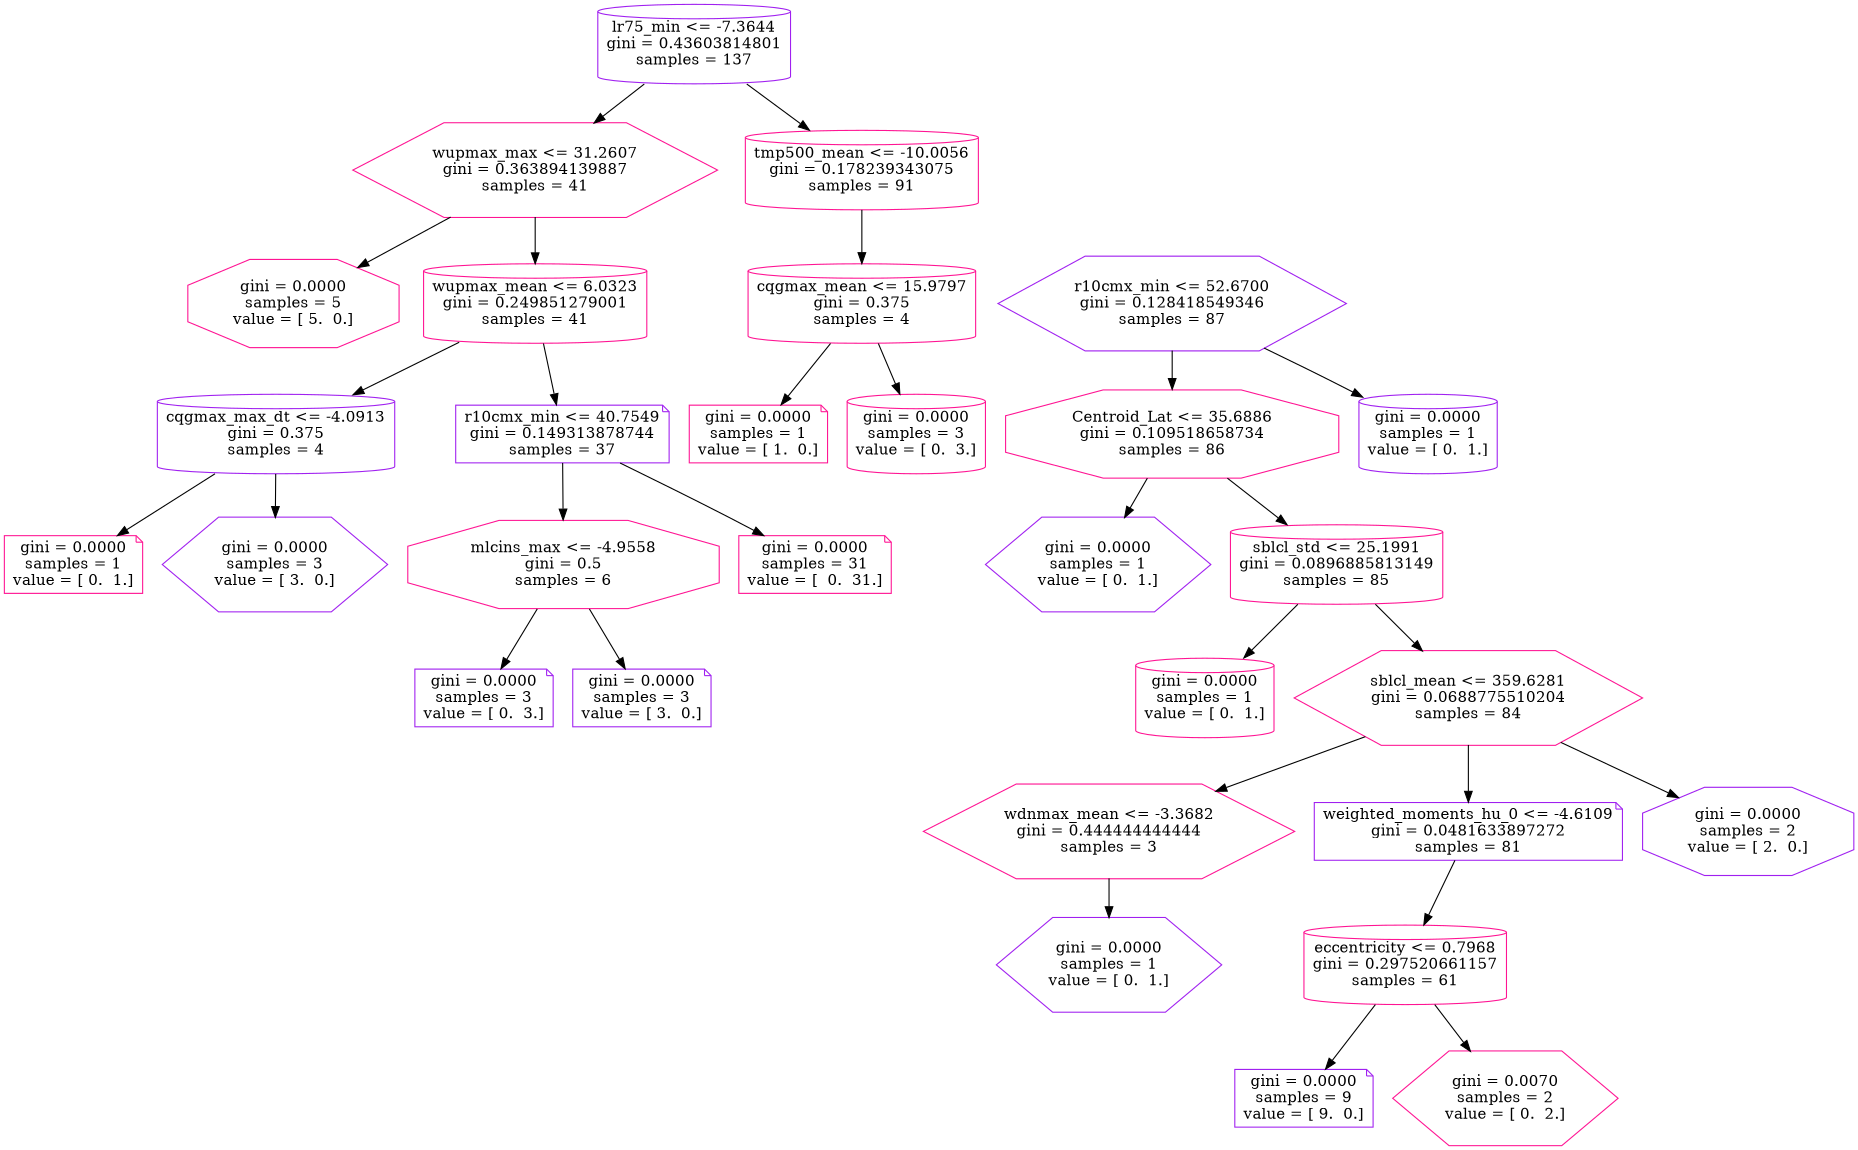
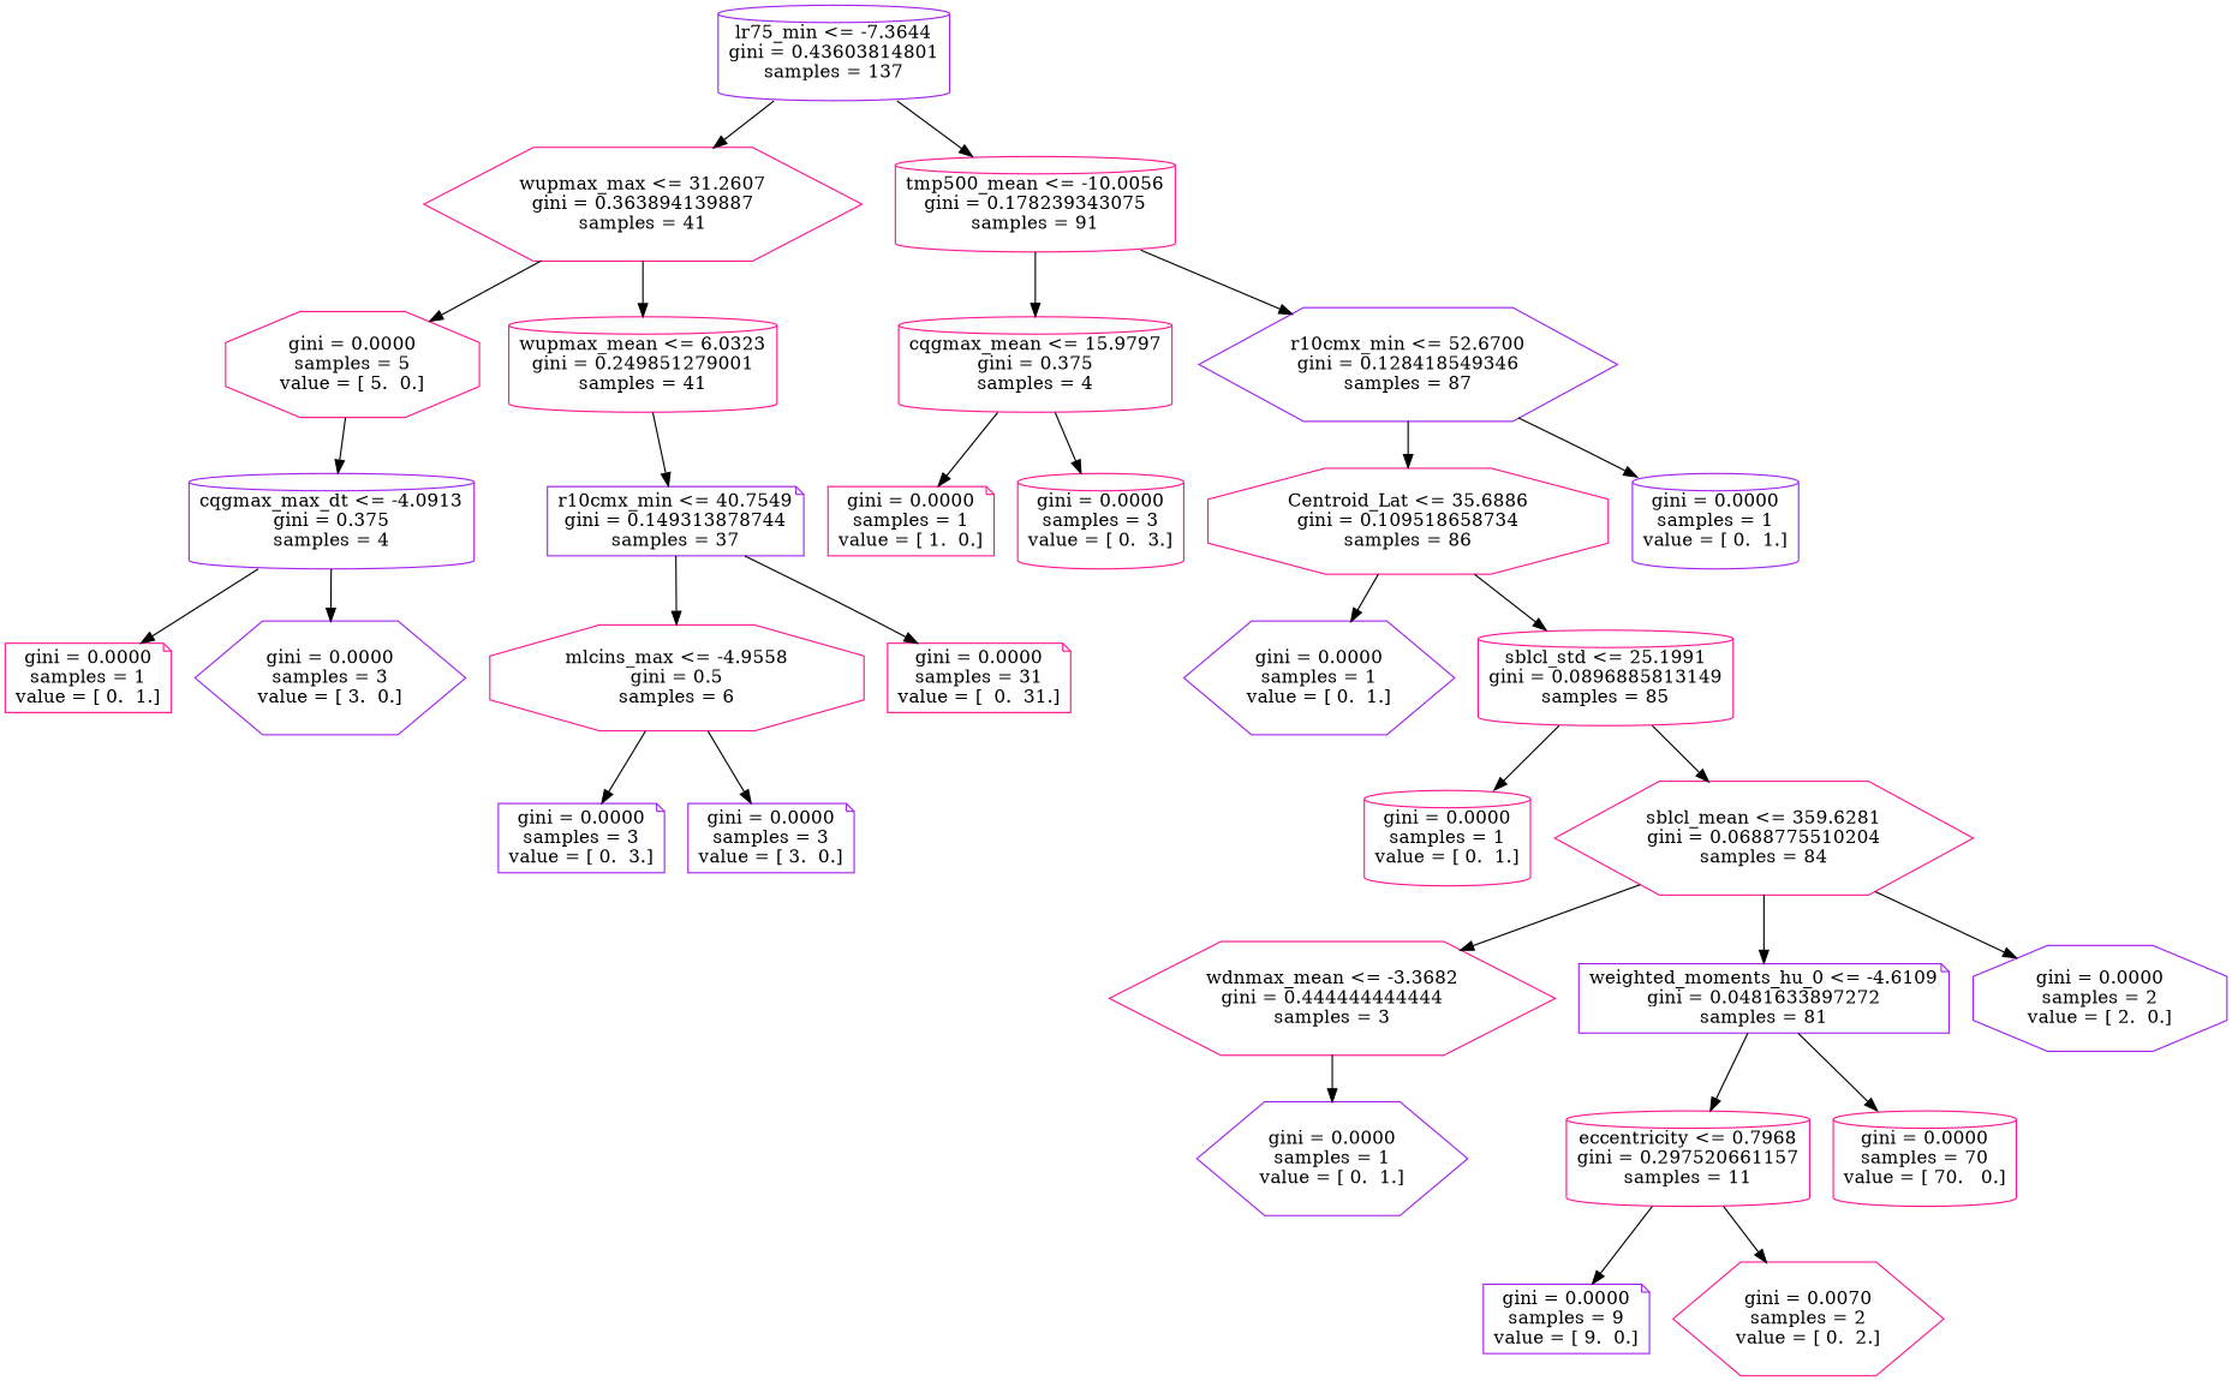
  digraph {
    node [color=deeppink shape=cylinder]
    n1 [color=purple label="lr75_min <= -7.3644\ngini = 0.43603814801\nsamples = 137"]
    n2 [label="wupmax_max <= 31.2607\ngini = 0.363894139887\nsamples = 41" shape=hexagon]
    n3 [label="tmp500_mean <= -10.0056\ngini = 0.178239343075\nsamples = 91"]
    n4 [label="wupmax_mean <= 6.0323\ngini = 0.249851279001\nsamples = 41"]
    n5 [label="gini = 0.0000\nsamples = 5\nvalue = [ 5.  0.]" shape=octagon]
    n6 [label="cqgmax_mean <= 15.9797\ngini = 0.375\nsamples = 4"]
    n7 [color=purple label="r10cmx_min <= 52.6700\ngini = 0.128418549346\nsamples = 87" shape=hexagon]
    n8 [color=purple label="cqgmax_max_dt <= -4.0913\ngini = 0.375\nsamples = 4"]
    n9 [color=purple label="r10cmx_min <= 40.7549\ngini = 0.149313878744\nsamples = 37" shape=note]
    n10 [label="gini = 0.0000\nsamples = 1\nvalue = [ 0.  1.]" shape=note]
    n11 [color=purple label="gini = 0.0000\nsamples = 3\nvalue = [ 3.  0.]" shape=hexagon]
    n12 [label="mlcins_max <= -4.9558\ngini = 0.5\nsamples = 6" shape=octagon]
    n13 [label="gini = 0.0000\nsamples = 31\nvalue = [  0.  31.]" shape=note]
    n14 [color=purple label="gini = 0.0000\nsamples = 3\nvalue = [ 0.  3.]" shape=note]
    n15 [color=purple label="gini = 0.0000\nsamples = 3\nvalue = [ 3.  0.]" shape=note]
    n16 [label="gini = 0.0000\nsamples = 1\nvalue = [ 1.  0.]" shape=note]
    n17 [label="gini = 0.0000\nsamples = 3\nvalue = [ 0.  3.]"]
    n18 [label="Centroid_Lat <= 35.6886\ngini = 0.109518658734\nsamples = 86" shape=octagon]
    n19 [color=purple label="gini = 0.0000\nsamples = 1\nvalue = [ 0.  1.]"]
    n20 [color=purple label="gini = 0.0000\nsamples = 1\nvalue = [ 0.  1.]" shape=hexagon]
    n21 [label="sblcl_std <= 25.1991\ngini = 0.0896885813149\nsamples = 85"]
    n22 [label="gini = 0.0000\nsamples = 1\nvalue = [ 0.  1.]"]
    n23 [label="sblcl_mean <= 359.6281\ngini = 0.0688775510204\nsamples = 84" shape=hexagon]
    n24 [label="wdnmax_mean <= -3.3682\ngini = 0.444444444444\nsamples = 3" shape=hexagon]
    n25 [color=purple label="weighted_moments_hu_0 <= -4.6109\ngini = 0.0481633897272\nsamples = 81" shape=note]
    n26 [color=purple label="gini = 0.0000\nsamples = 2\nvalue = [ 2.  0.]" shape=octagon]
    n27 [color=purple label="gini = 0.0000\nsamples = 1\nvalue = [ 0.  1.]" shape=hexagon]
-   n28 [label="eccentricity <= 0.7968\ngini = 0.297520661157\nsamples = 61"]
+   n28 [label="eccentricity <= 0.7968\ngini = 0.297520661157\nsamples = 11"]
+   n29 [label="gini = 0.0000\nsamples = 70\nvalue = [ 70.   0.]"]
    n30 [color=purple label="gini = 0.0000\nsamples = 9\nvalue = [ 9.  0.]" shape=note]
    n31 [label="gini = 0.0070\nsamples = 2\nvalue = [ 0.  2.]" shape=hexagon]
    n1 -> n2
    n1 -> n3
    n2 -> n4
    n2 -> n5
    n3 -> n6
-   n4 -> n8
+   n3 -> n7
+   n5 -> n8
    n4 -> n9
    n6 -> n16
    n6 -> n17
    n7 -> n18
    n7 -> n19
    n8 -> n10
    n8 -> n11
    n9 -> n12
    n9 -> n13
    n12 -> n14
    n12 -> n15
    n18 -> n20
    n18 -> n21
    n21 -> n22
    n21 -> n23
    n23 -> n24
    n23 -> n25
    n23 -> n26
    n24 -> n27
    n25 -> n28
+   n25 -> n29
    n28 -> n30
    n28 -> n31
  }
